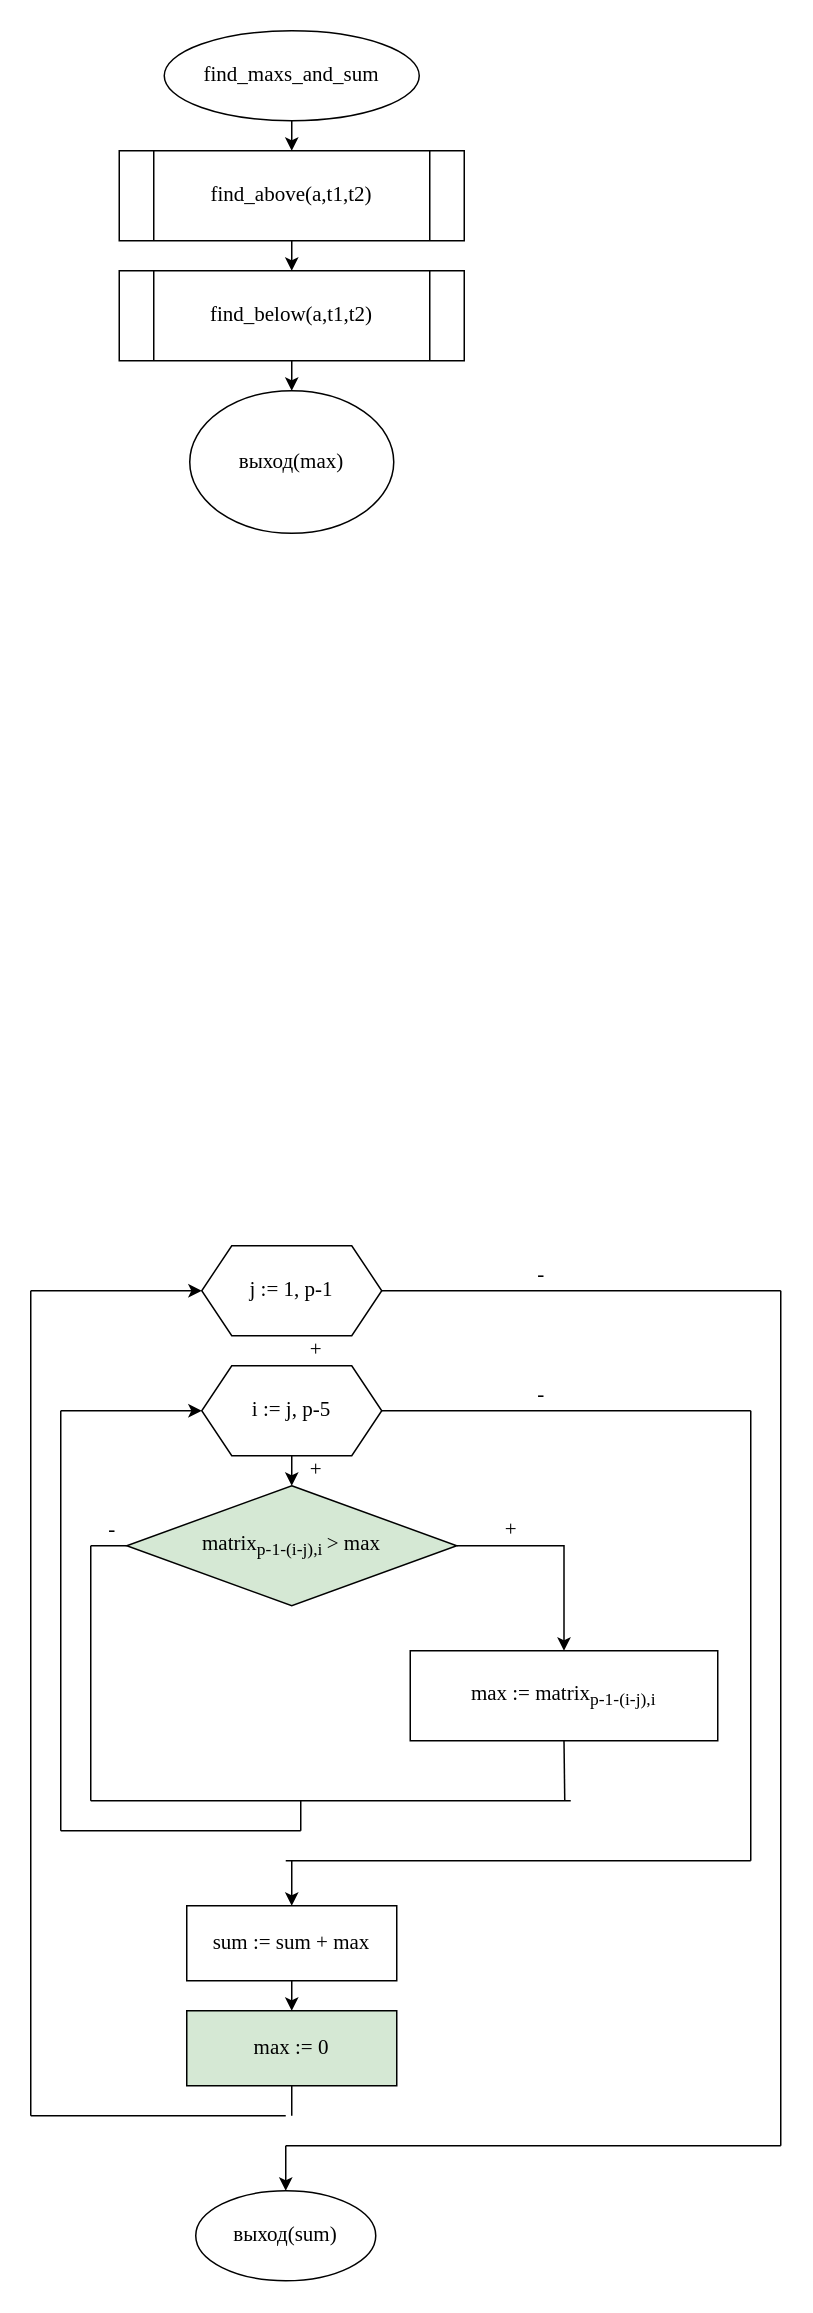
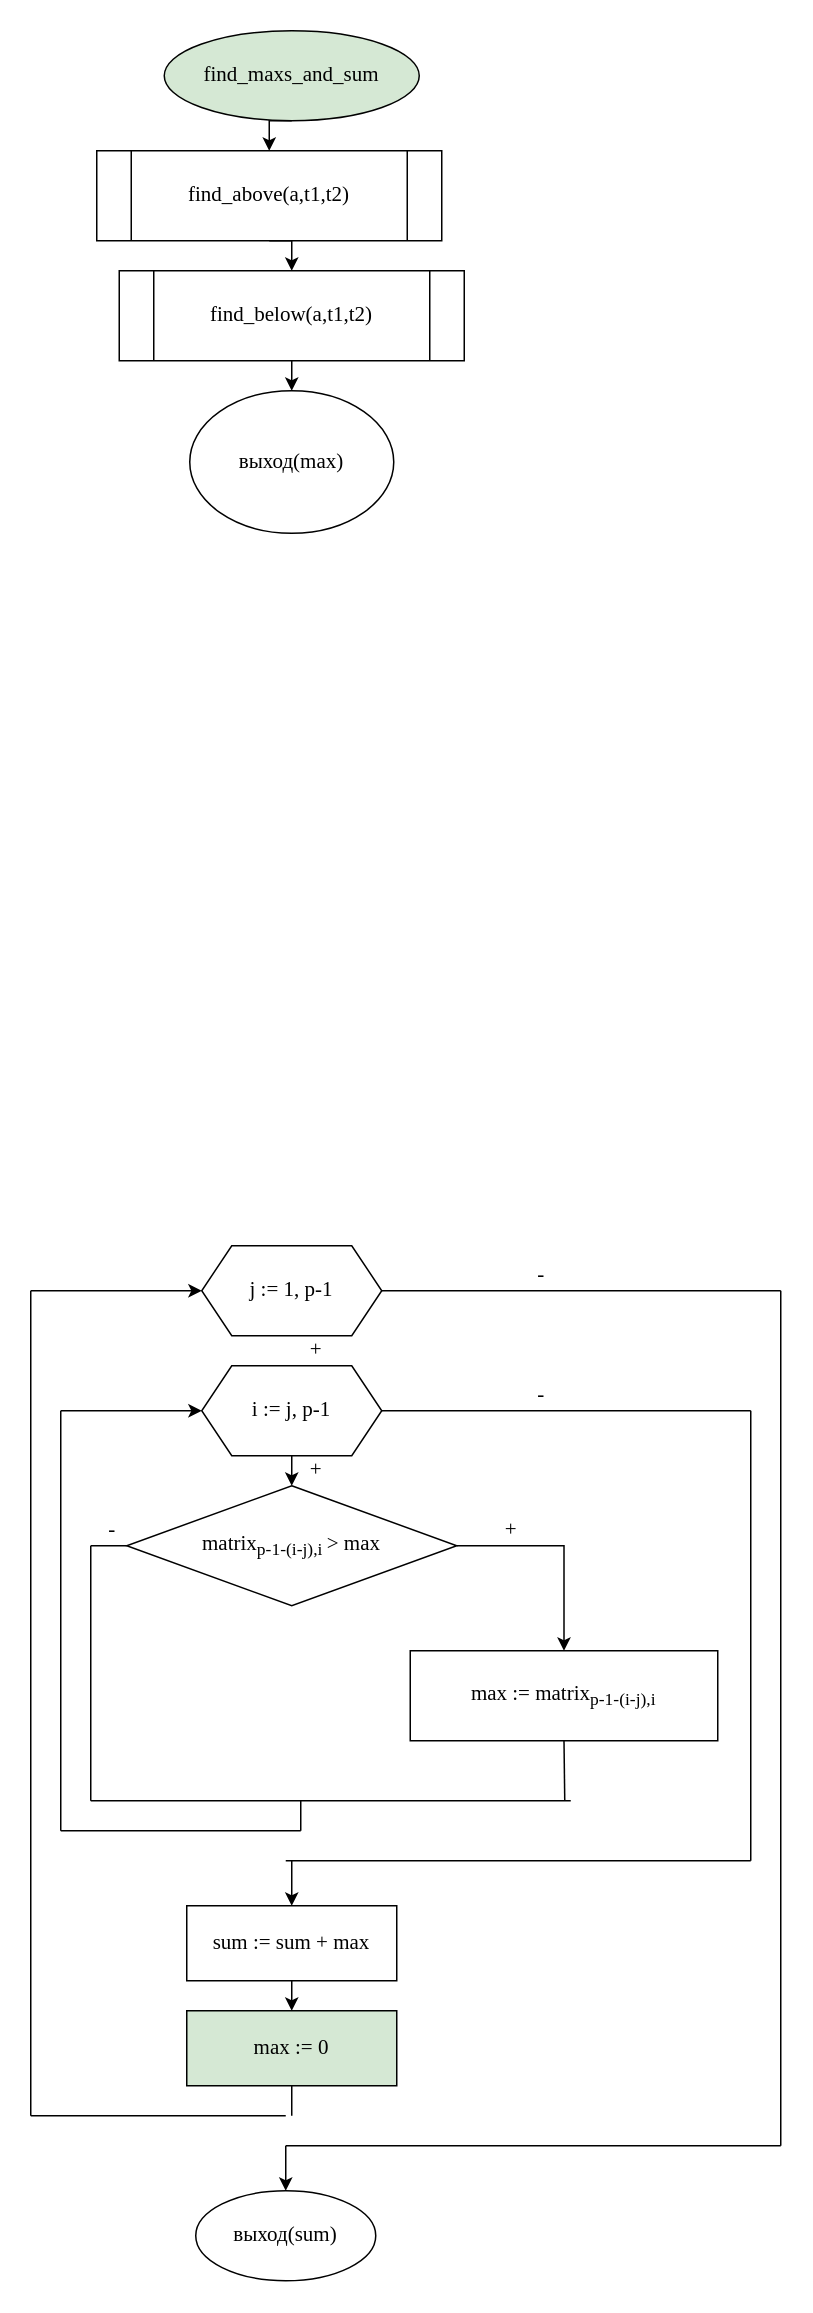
  <mxCell id="0" />
  <mxCell id="1" parent="0" />
  <mxCell id="2" style="edgeStyle=orthogonalEdgeStyle;rounded=0;orthogonalLoop=1;jettySize=auto;html=1;exitX=0.5;exitY=1;exitDx=0;exitDy=0;entryX=0.5;entryY=0;entryDx=0;entryDy=0;fontFamily=Lucida Console;fontSize=14;" parent="1" source="3" target="41" edge="1"><mxGeometry relative="1" as="geometry"><mxPoint x="194" y="100" as="targetPoint" /></mxGeometry></mxCell>
- <mxCell id="3" value="find_maxs_and_sum" style="ellipse;whiteSpace=wrap;html=1;fontSize=14;fontFamily=Lucida Console;" parent="1" vertex="1"><mxGeometry x="109" width="170" height="60" as="geometry" y="20" /></mxCell>
+ <mxCell id="3" value="find_maxs_and_sum" style="ellipse;whiteSpace=wrap;html=1;fontSize=14;fontFamily=Lucida Console;fillColor=#d5e8d4;" parent="1" vertex="1"><mxGeometry x="109" width="170" height="60" as="geometry" y="20" /></mxCell>
  <mxCell id="4" value="j := 1, p-1" style="shape=hexagon;perimeter=hexagonPerimeter2;whiteSpace=wrap;html=1;fixedSize=1;fontFamily=Lucida Console;fontSize=14;" parent="1" vertex="1"><mxGeometry x="134" y="830" width="120" height="60" as="geometry" /></mxCell>
  <mxCell id="5" style="edgeStyle=orthogonalEdgeStyle;rounded=0;orthogonalLoop=1;jettySize=auto;html=1;exitX=0.5;exitY=1;exitDx=0;exitDy=0;entryX=0.5;entryY=0;entryDx=0;entryDy=0;fontFamily=Lucida Console;fontSize=14;" parent="1" source="6" target="8" edge="1"><mxGeometry relative="1" as="geometry" /></mxCell>
- <mxCell id="6" value="i := j, p-5" style="shape=hexagon;perimeter=hexagonPerimeter2;whiteSpace=wrap;html=1;fixedSize=1;fontFamily=Lucida Console;fontSize=14;" parent="1" vertex="1"><mxGeometry x="134" y="910" width="120" height="60" as="geometry" /></mxCell>
+ <mxCell id="6" value="i := j, p-1" style="shape=hexagon;perimeter=hexagonPerimeter2;whiteSpace=wrap;html=1;fixedSize=1;fontFamily=Lucida Console;fontSize=14;" parent="1" vertex="1"><mxGeometry x="134" y="910" width="120" height="60" as="geometry" /></mxCell>
  <mxCell id="7" style="edgeStyle=orthogonalEdgeStyle;rounded=0;orthogonalLoop=1;jettySize=auto;html=1;exitX=1;exitY=0.5;exitDx=0;exitDy=0;entryX=0.5;entryY=0;entryDx=0;entryDy=0;fontFamily=Lucida Console;fontSize=14;" parent="1" source="8" target="9" edge="1"><mxGeometry relative="1" as="geometry" /></mxCell>
- <mxCell id="8" value="matrix&lt;sub&gt;p-1-(i-j),i &lt;/sub&gt;&amp;gt; max" style="rhombus;whiteSpace=wrap;html=1;fontFamily=Lucida Console;fontSize=14;fillColor=#d5e8d4;" parent="1" vertex="1"><mxGeometry x="84" y="990" width="220" height="80" as="geometry" /></mxCell>
+ <mxCell id="8" value="matrix&lt;sub&gt;p-1-(i-j),i &lt;/sub&gt;&amp;gt; max" style="rhombus;whiteSpace=wrap;html=1;fontFamily=Lucida Console;fontSize=14;" parent="1" vertex="1"><mxGeometry x="84" y="990" width="220" height="80" as="geometry" /></mxCell>
  <mxCell id="9" value="max := matrix&lt;sub&gt;p-1-(i-j),i&lt;/sub&gt;" style="rounded=0;whiteSpace=wrap;html=1;fontFamily=Lucida Console;fontSize=14;" parent="1" vertex="1"><mxGeometry x="273" y="1100" width="205" height="60" as="geometry" /></mxCell>
  <mxCell id="10" value="" style="endArrow=none;html=1;fontFamily=Lucida Console;fontSize=14;entryX=0.5;entryY=1;entryDx=0;entryDy=0;" parent="1" target="9" edge="1"><mxGeometry width="50" height="50" relative="1" as="geometry"><mxPoint x="376" y="1200" as="sourcePoint" /><mxPoint x="310" y="1130" as="targetPoint" /></mxGeometry></mxCell>
  <mxCell id="11" value="" style="endArrow=none;html=1;fontFamily=Lucida Console;fontSize=14;" parent="1" edge="1"><mxGeometry width="50" height="50" relative="1" as="geometry"><mxPoint x="60" y="1200" as="sourcePoint" /><mxPoint x="380" y="1200" as="targetPoint" /></mxGeometry></mxCell>
  <mxCell id="12" value="" style="endArrow=none;html=1;fontFamily=Lucida Console;fontSize=14;entryX=0;entryY=0.5;entryDx=0;entryDy=0;" parent="1" target="8" edge="1"><mxGeometry width="50" height="50" relative="1" as="geometry"><mxPoint x="60" y="1030" as="sourcePoint" /><mxPoint x="310" y="1130" as="targetPoint" /></mxGeometry></mxCell>
  <mxCell id="13" value="" style="endArrow=none;html=1;fontFamily=Lucida Console;fontSize=14;" parent="1" edge="1"><mxGeometry width="50" height="50" relative="1" as="geometry"><mxPoint x="60" y="1200" as="sourcePoint" /><mxPoint x="60" y="1030" as="targetPoint" /></mxGeometry></mxCell>
  <mxCell id="14" value="" style="endArrow=none;html=1;fontFamily=Lucida Console;fontSize=14;" parent="1" edge="1"><mxGeometry width="50" height="50" relative="1" as="geometry"><mxPoint x="200" y="1220" as="sourcePoint" /><mxPoint x="200" y="1200" as="targetPoint" /></mxGeometry></mxCell>
  <mxCell id="15" value="" style="endArrow=none;html=1;fontFamily=Lucida Console;fontSize=14;" parent="1" edge="1"><mxGeometry width="50" height="50" relative="1" as="geometry"><mxPoint x="40" y="1220" as="sourcePoint" /><mxPoint x="200" y="1220" as="targetPoint" /></mxGeometry></mxCell>
  <mxCell id="16" value="" style="endArrow=none;html=1;fontFamily=Lucida Console;fontSize=14;" parent="1" edge="1"><mxGeometry width="50" height="50" relative="1" as="geometry"><mxPoint x="40" y="1220" as="sourcePoint" /><mxPoint x="40" y="940" as="targetPoint" /></mxGeometry></mxCell>
  <mxCell id="17" value="" style="endArrow=classic;html=1;fontFamily=Lucida Console;fontSize=14;entryX=0;entryY=0.5;entryDx=0;entryDy=0;" parent="1" target="6" edge="1"><mxGeometry width="50" height="50" relative="1" as="geometry"><mxPoint x="40" y="940" as="sourcePoint" /><mxPoint x="310" y="1130" as="targetPoint" /></mxGeometry></mxCell>
  <mxCell id="18" value="" style="endArrow=none;html=1;fontFamily=Lucida Console;fontSize=14;exitX=1;exitY=0.5;exitDx=0;exitDy=0;" parent="1" source="6" edge="1"><mxGeometry width="50" height="50" relative="1" as="geometry"><mxPoint x="260" y="1180" as="sourcePoint" /><mxPoint x="500" y="940" as="targetPoint" /></mxGeometry></mxCell>
  <mxCell id="19" value="" style="endArrow=none;html=1;fontFamily=Lucida Console;fontSize=14;" parent="1" edge="1"><mxGeometry width="50" height="50" relative="1" as="geometry"><mxPoint x="500" y="1240" as="sourcePoint" /><mxPoint x="500" y="940" as="targetPoint" /></mxGeometry></mxCell>
  <mxCell id="20" value="" style="endArrow=none;html=1;fontFamily=Lucida Console;fontSize=14;" parent="1" edge="1"><mxGeometry width="50" height="50" relative="1" as="geometry"><mxPoint x="190" y="1240" as="sourcePoint" /><mxPoint x="500" y="1240" as="targetPoint" /></mxGeometry></mxCell>
  <mxCell id="21" value="" style="endArrow=classic;html=1;fontFamily=Lucida Console;fontSize=14;entryX=0.5;entryY=0;entryDx=0;entryDy=0;" parent="1" target="23" edge="1"><mxGeometry width="50" height="50" relative="1" as="geometry"><mxPoint x="194" y="1240" as="sourcePoint" /><mxPoint x="200" y="1260" as="targetPoint" /></mxGeometry></mxCell>
  <mxCell id="22" style="edgeStyle=orthogonalEdgeStyle;rounded=0;orthogonalLoop=1;jettySize=auto;html=1;exitX=0.5;exitY=1;exitDx=0;exitDy=0;entryX=0.5;entryY=0;entryDx=0;entryDy=0;fontFamily=Lucida Console;fontSize=14;" parent="1" source="23" target="24" edge="1"><mxGeometry relative="1" as="geometry" /></mxCell>
  <mxCell id="23" value="sum := sum + max" style="rounded=0;whiteSpace=wrap;html=1;fontFamily=Lucida Console;fontSize=14;" parent="1" vertex="1"><mxGeometry x="124" y="1270" width="140" height="50" as="geometry" /></mxCell>
  <mxCell id="24" value="max := 0" style="rounded=0;whiteSpace=wrap;html=1;fontFamily=Lucida Console;fontSize=14;fillColor=#d5e8d4;" parent="1" vertex="1"><mxGeometry x="124" y="1340" width="140" height="50" as="geometry" /></mxCell>
  <mxCell id="25" value="" style="endArrow=none;html=1;fontFamily=Lucida Console;fontSize=14;entryX=0.5;entryY=1;entryDx=0;entryDy=0;" parent="1" target="24" edge="1"><mxGeometry width="50" height="50" relative="1" as="geometry"><mxPoint x="194" y="1410" as="sourcePoint" /><mxPoint x="190" y="1150" as="targetPoint" /></mxGeometry></mxCell>
  <mxCell id="26" value="" style="endArrow=none;html=1;fontFamily=Lucida Console;fontSize=14;" parent="1" edge="1"><mxGeometry width="50" height="50" relative="1" as="geometry"><mxPoint x="20" y="1410" as="sourcePoint" /><mxPoint x="190" y="1410" as="targetPoint" /></mxGeometry></mxCell>
  <mxCell id="27" value="" style="endArrow=none;html=1;fontFamily=Lucida Console;fontSize=14;" parent="1" edge="1"><mxGeometry width="50" height="50" relative="1" as="geometry"><mxPoint x="20" y="1410" as="sourcePoint" /><mxPoint x="20" y="860" as="targetPoint" /></mxGeometry></mxCell>
  <mxCell id="28" value="" style="endArrow=classic;html=1;fontFamily=Lucida Console;fontSize=14;entryX=0;entryY=0.5;entryDx=0;entryDy=0;" parent="1" target="4" edge="1"><mxGeometry width="50" height="50" relative="1" as="geometry"><mxPoint x="20" y="860" as="sourcePoint" /><mxPoint x="150" y="1100" as="targetPoint" /></mxGeometry></mxCell>
  <mxCell id="29" value="" style="endArrow=none;html=1;fontFamily=Lucida Console;fontSize=14;exitX=1;exitY=0.5;exitDx=0;exitDy=0;" parent="1" source="4" edge="1"><mxGeometry width="50" height="50" relative="1" as="geometry"><mxPoint x="290" y="1210" as="sourcePoint" /><mxPoint x="520" y="860" as="targetPoint" /></mxGeometry></mxCell>
  <mxCell id="30" value="" style="endArrow=none;html=1;fontFamily=Lucida Console;fontSize=14;" parent="1" edge="1"><mxGeometry width="50" height="50" relative="1" as="geometry"><mxPoint x="520" y="1430" as="sourcePoint" /><mxPoint x="520" y="860" as="targetPoint" /></mxGeometry></mxCell>
  <mxCell id="31" value="" style="endArrow=none;html=1;fontFamily=Lucida Console;fontSize=14;" parent="1" edge="1"><mxGeometry width="50" height="50" relative="1" as="geometry"><mxPoint x="190" y="1430" as="sourcePoint" /><mxPoint x="520" y="1430" as="targetPoint" /></mxGeometry></mxCell>
  <mxCell id="32" value="выход(sum)" style="ellipse;whiteSpace=wrap;html=1;fontFamily=Lucida Console;fontSize=14;" parent="1" vertex="1"><mxGeometry x="130" y="1460" width="120" height="60" as="geometry" /></mxCell>
  <mxCell id="33" value="" style="endArrow=classic;html=1;fontFamily=Lucida Console;fontSize=14;entryX=0.5;entryY=0;entryDx=0;entryDy=0;" parent="1" target="32" edge="1"><mxGeometry width="50" height="50" relative="1" as="geometry"><mxPoint x="190" y="1430" as="sourcePoint" /><mxPoint x="300" y="1160" as="targetPoint" /></mxGeometry></mxCell>
  <mxCell id="34" value="+" style="text;html=1;align=center;verticalAlign=middle;resizable=0;points=[];autosize=1;fontSize=14;fontFamily=Lucida Console;" parent="1" vertex="1"><mxGeometry x="200" y="890" width="20" height="20" as="geometry" /></mxCell>
  <mxCell id="35" value="+" style="text;html=1;align=center;verticalAlign=middle;resizable=0;points=[];autosize=1;fontSize=14;fontFamily=Lucida Console;" parent="1" vertex="1"><mxGeometry x="200" y="970" width="20" height="20" as="geometry" /></mxCell>
  <mxCell id="36" value="+" style="text;html=1;align=center;verticalAlign=middle;resizable=0;points=[];autosize=1;fontSize=14;fontFamily=Lucida Console;" parent="1" vertex="1"><mxGeometry x="330" y="1010" width="20" height="20" as="geometry" /></mxCell>
  <mxCell id="37" value="-" style="text;html=1;align=center;verticalAlign=middle;resizable=0;points=[];autosize=1;fontSize=14;fontFamily=Lucida Console;" parent="1" vertex="1"><mxGeometry x="350" y="840" width="20" height="20" as="geometry" /></mxCell>
  <mxCell id="38" value="-" style="text;html=1;align=center;verticalAlign=middle;resizable=0;points=[];autosize=1;fontSize=14;fontFamily=Lucida Console;" parent="1" vertex="1"><mxGeometry x="350" y="920" width="20" height="20" as="geometry" /></mxCell>
  <mxCell id="39" value="-" style="text;html=1;align=center;verticalAlign=middle;resizable=0;points=[];autosize=1;fontSize=14;fontFamily=Lucida Console;" parent="1" vertex="1"><mxGeometry x="64" y="1010" width="20" height="20" as="geometry" /></mxCell>
  <mxCell id="40" style="edgeStyle=orthogonalEdgeStyle;rounded=0;orthogonalLoop=1;jettySize=auto;html=1;exitX=0.5;exitY=1;exitDx=0;exitDy=0;entryX=0.5;entryY=0;entryDx=0;entryDy=0;fontFamily=Lucida Console;fontSize=14;" edge="1" parent="1" source="41" target="43"><mxGeometry relative="1" as="geometry" /></mxCell>
- <mxCell id="41" value="find_above(a,t1,t2)" style="shape=process;whiteSpace=wrap;html=1;backgroundOutline=1;fontSize=14;fontFamily=Lucida Console;" vertex="1" parent="1"><mxGeometry x="79" y="100" width="230" height="60" as="geometry" /></mxCell>
+ <mxCell id="41" value="find_above(a,t1,t2)" style="shape=process;whiteSpace=wrap;html=1;backgroundOutline=1;fontSize=14;fontFamily=Lucida Console;" vertex="1" parent="1"><mxGeometry x="64" y="100" width="230" height="60" as="geometry" /></mxCell>
  <mxCell id="42" style="edgeStyle=orthogonalEdgeStyle;rounded=0;orthogonalLoop=1;jettySize=auto;html=1;exitX=0.5;exitY=1;exitDx=0;exitDy=0;entryX=0.5;entryY=0;entryDx=0;entryDy=0;fontFamily=Lucida Console;fontSize=14;" edge="1" parent="1" source="43" target="44"><mxGeometry relative="1" as="geometry" /></mxCell>
  <mxCell id="43" value="find_below(a,t1,t2)" style="shape=process;whiteSpace=wrap;html=1;backgroundOutline=1;fontFamily=Lucida Console;fontSize=14;" vertex="1" parent="1"><mxGeometry x="79" y="180" width="230" height="60" as="geometry" /></mxCell>
  <mxCell id="44" value="выход(max)" style="ellipse;whiteSpace=wrap;html=1;fontFamily=Lucida Console;fontSize=14;" vertex="1" parent="1"><mxGeometry x="126" y="260" width="136" height="95" as="geometry" /></mxCell>
